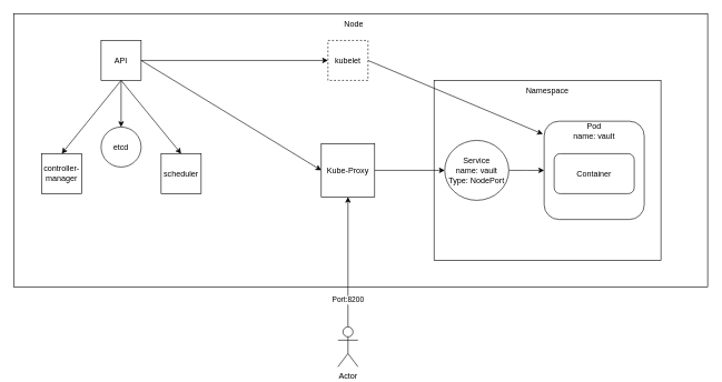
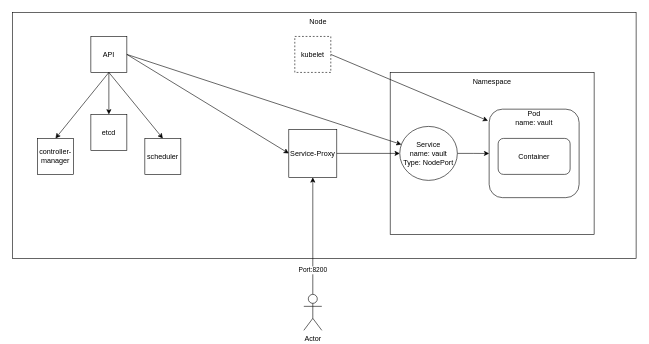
  <mxCell id="0" />
  <mxCell id="1" parent="0" />
  <mxCell id="2" value="" style="rounded=0;whiteSpace=wrap;html=1;" vertex="1" parent="1"><mxGeometry x="20" y="20" width="1040" height="410" as="geometry" /></mxCell>
  <mxCell id="3" style="edgeStyle=orthogonalEdgeStyle;rounded=0;orthogonalLoop=1;jettySize=auto;html=1;entryX=0.5;entryY=1;entryDx=0;entryDy=0;" edge="1" parent="1" source="5" target="6"><mxGeometry relative="1" as="geometry" /></mxCell>
  <mxCell id="4" value="Port:8200" style="edgeLabel;html=1;align=center;verticalAlign=middle;resizable=0;points=[];" vertex="1" connectable="0" parent="3"><mxGeometry x="-0.076" y="-4" relative="1" as="geometry"><mxPoint x="-5" y="49" as="offset" /></mxGeometry></mxCell>
  <mxCell id="5" value="Actor" style="shape=umlActor;verticalLabelPosition=bottom;verticalAlign=top;html=1;outlineConnect=0;" vertex="1" parent="1"><mxGeometry x="506" y="490" width="30" height="60" as="geometry" /></mxCell>
- <mxCell id="6" value="Kube-Proxy" style="whiteSpace=wrap;html=1;aspect=fixed;" vertex="1" parent="1"><mxGeometry x="481" y="215" width="80" height="80" as="geometry" /></mxCell>
+ <mxCell id="6" value="Service-Proxy" style="whiteSpace=wrap;html=1;aspect=fixed;" vertex="1" parent="1"><mxGeometry x="481" y="215" width="80" height="80" as="geometry" /></mxCell>
  <mxCell id="7" value="" style="rounded=0;whiteSpace=wrap;html=1;" vertex="1" parent="1"><mxGeometry x="650" y="120" width="340" height="270" as="geometry" /></mxCell>
  <mxCell id="8" value="Namespace" style="text;html=1;strokeColor=none;fillColor=none;align=center;verticalAlign=middle;whiteSpace=wrap;rounded=0;" vertex="1" parent="1"><mxGeometry x="650" y="120" width="340" height="30" as="geometry" /></mxCell>
  <mxCell id="9" value="" style="edgeStyle=orthogonalEdgeStyle;rounded=0;orthogonalLoop=1;jettySize=auto;html=1;" edge="1" parent="1" source="10" target="11"><mxGeometry relative="1" as="geometry" /></mxCell>
  <mxCell id="10" value="Service&lt;br&gt;name: vault&lt;br&gt;Type: NodePort" style="ellipse;whiteSpace=wrap;html=1;" vertex="1" parent="1"><mxGeometry x="666" y="210" width="96" height="90" as="geometry" /></mxCell>
  <mxCell id="11" value="" style="whiteSpace=wrap;html=1;rounded=1;" vertex="1" parent="1"><mxGeometry x="815" y="181.25" width="150" height="147.5" as="geometry" /></mxCell>
  <mxCell id="12" value="Pod&lt;br&gt;name: vault" style="text;html=1;strokeColor=none;fillColor=none;align=center;verticalAlign=middle;whiteSpace=wrap;rounded=0;" vertex="1" parent="1"><mxGeometry x="830" y="181.25" width="120" height="30" as="geometry" /></mxCell>
  <mxCell id="13" value="Container" style="rounded=1;whiteSpace=wrap;html=1;" vertex="1" parent="1"><mxGeometry x="830" y="230" width="120" height="60" as="geometry" /></mxCell>
  <mxCell id="14" style="edgeStyle=orthogonalEdgeStyle;rounded=0;orthogonalLoop=1;jettySize=auto;html=1;exitX=1;exitY=0.5;exitDx=0;exitDy=0;entryX=0;entryY=0.5;entryDx=0;entryDy=0;" edge="1" parent="1" source="6" target="10"><mxGeometry relative="1" as="geometry" /></mxCell>
  <mxCell id="15" value="API" style="whiteSpace=wrap;html=1;aspect=fixed;" vertex="1" parent="1"><mxGeometry x="151" y="60" width="60" height="60" as="geometry" /></mxCell>
- <mxCell id="16" value="etcd" style="ellipse;whiteSpace=wrap;html=1;aspect=fixed;" vertex="1" parent="1"><mxGeometry x="151" y="190" width="60" height="60" as="geometry" /></mxCell>
+ <mxCell id="16" value="etcd" style="whiteSpace=wrap;html=1;aspect=fixed;" vertex="1" parent="1"><mxGeometry x="151" y="190" width="60" height="60" as="geometry" /></mxCell>
  <mxCell id="17" value="controller-manager" style="whiteSpace=wrap;html=1;aspect=fixed;" vertex="1" parent="1"><mxGeometry x="62" y="230" width="60" height="60" as="geometry" /></mxCell>
  <mxCell id="18" value="kubelet" style="whiteSpace=wrap;html=1;aspect=fixed;dashed=1;" vertex="1" parent="1"><mxGeometry x="491" y="60" width="60" height="60" as="geometry" /></mxCell>
  <mxCell id="19" value="scheduler" style="whiteSpace=wrap;html=1;aspect=fixed;" vertex="1" parent="1"><mxGeometry x="241" y="230" width="60" height="60" as="geometry" /></mxCell>
  <mxCell id="20" value="" style="endArrow=classic;html=1;rounded=0;entryX=0.5;entryY=0;entryDx=0;entryDy=0;exitX=0.5;exitY=1;exitDx=0;exitDy=0;" edge="1" parent="1" source="15" target="17"><mxGeometry width="50" height="50" relative="1" as="geometry"><mxPoint x="431" y="30" as="sourcePoint" /><mxPoint x="481" y="-20" as="targetPoint" /></mxGeometry></mxCell>
  <mxCell id="21" value="" style="endArrow=classic;html=1;rounded=0;exitX=0.5;exitY=1;exitDx=0;exitDy=0;entryX=0.5;entryY=0;entryDx=0;entryDy=0;" edge="1" parent="1" source="15" target="16"><mxGeometry width="50" height="50" relative="1" as="geometry"><mxPoint x="281" y="160" as="sourcePoint" /><mxPoint x="331" y="110" as="targetPoint" /></mxGeometry></mxCell>
  <mxCell id="22" value="" style="endArrow=classic;html=1;rounded=0;exitX=0.5;exitY=1;exitDx=0;exitDy=0;entryX=0.5;entryY=0;entryDx=0;entryDy=0;" edge="1" parent="1" source="15" target="19"><mxGeometry width="50" height="50" relative="1" as="geometry"><mxPoint x="431" y="30" as="sourcePoint" /><mxPoint x="481" y="-20" as="targetPoint" /></mxGeometry></mxCell>
- <mxCell id="23" value="" style="endArrow=classic;html=1;rounded=0;exitX=1;exitY=0.5;exitDx=0;exitDy=0;entryX=0;entryY=0.5;entryDx=0;entryDy=0;" edge="1" parent="1" source="15" target="18"><mxGeometry width="50" height="50" relative="1" as="geometry"><mxPoint x="431" y="30" as="sourcePoint" /><mxPoint x="481" y="-20" as="targetPoint" /></mxGeometry></mxCell>
+ <mxCell id="23" value="" style="endArrow=classic;html=1;rounded=0;exitX=1;exitY=0.5;exitDx=0;exitDy=0;" edge="1" parent="1" source="15" target="10"><mxGeometry width="50" height="50" relative="1" as="geometry"><mxPoint x="431" y="30" as="sourcePoint" /><mxPoint x="481" y="-20" as="targetPoint" /></mxGeometry></mxCell>
  <mxCell id="24" value="" style="endArrow=classic;html=1;rounded=0;exitX=1;exitY=0.5;exitDx=0;exitDy=0;entryX=0;entryY=0.5;entryDx=0;entryDy=0;" edge="1" parent="1" source="15" target="6"><mxGeometry width="50" height="50" relative="1" as="geometry"><mxPoint x="730" y="480" as="sourcePoint" /><mxPoint x="780" y="430" as="targetPoint" /></mxGeometry></mxCell>
  <mxCell id="25" value="" style="endArrow=classic;html=1;rounded=0;exitX=1;exitY=0.5;exitDx=0;exitDy=0;entryX=-0.013;entryY=0.131;entryDx=0;entryDy=0;entryPerimeter=0;" edge="1" parent="1" source="18" target="11"><mxGeometry width="50" height="50" relative="1" as="geometry"><mxPoint x="530" y="160" as="sourcePoint" /><mxPoint x="580" y="110" as="targetPoint" /></mxGeometry></mxCell>
  <mxCell id="26" value="Node" style="text;html=1;strokeColor=none;fillColor=none;align=center;verticalAlign=middle;whiteSpace=wrap;rounded=0;" vertex="1" parent="1"><mxGeometry x="370" y="20" width="320" height="30" as="geometry" /></mxCell>
